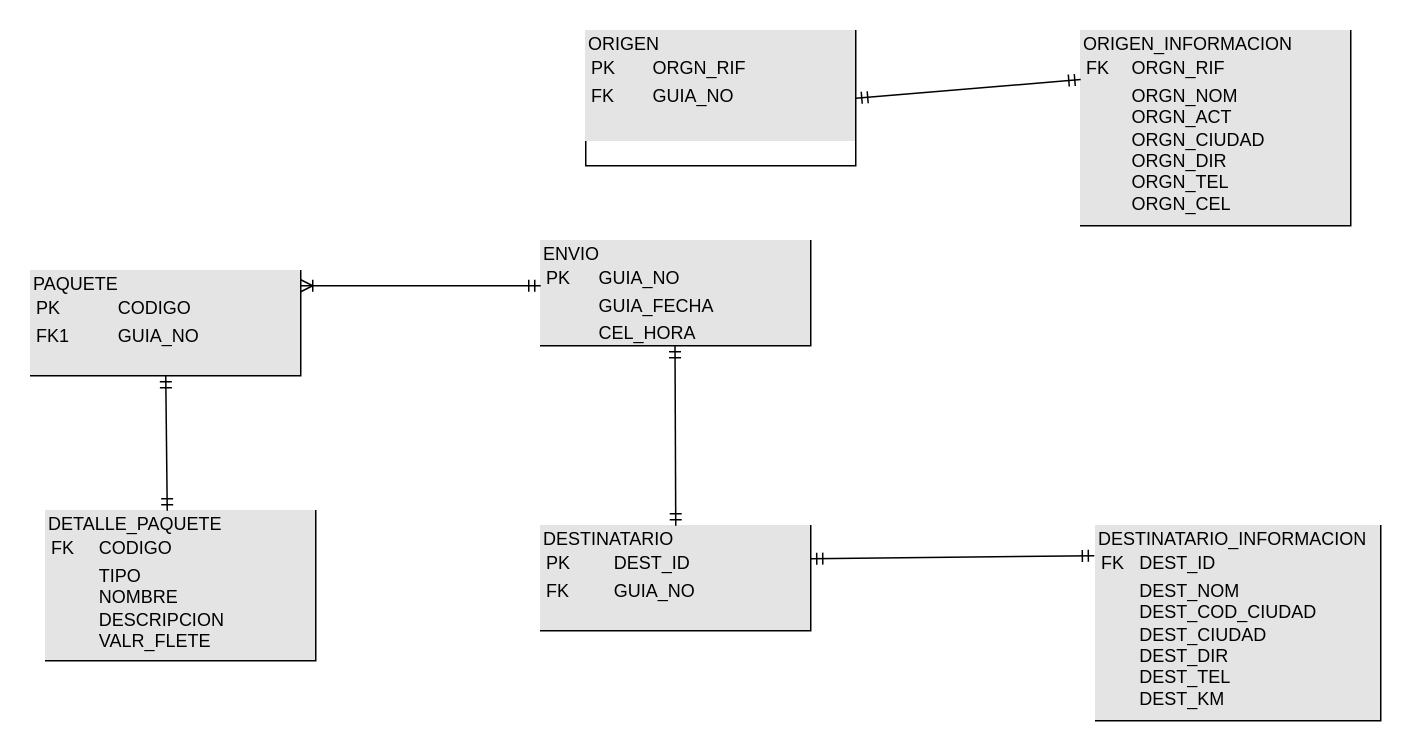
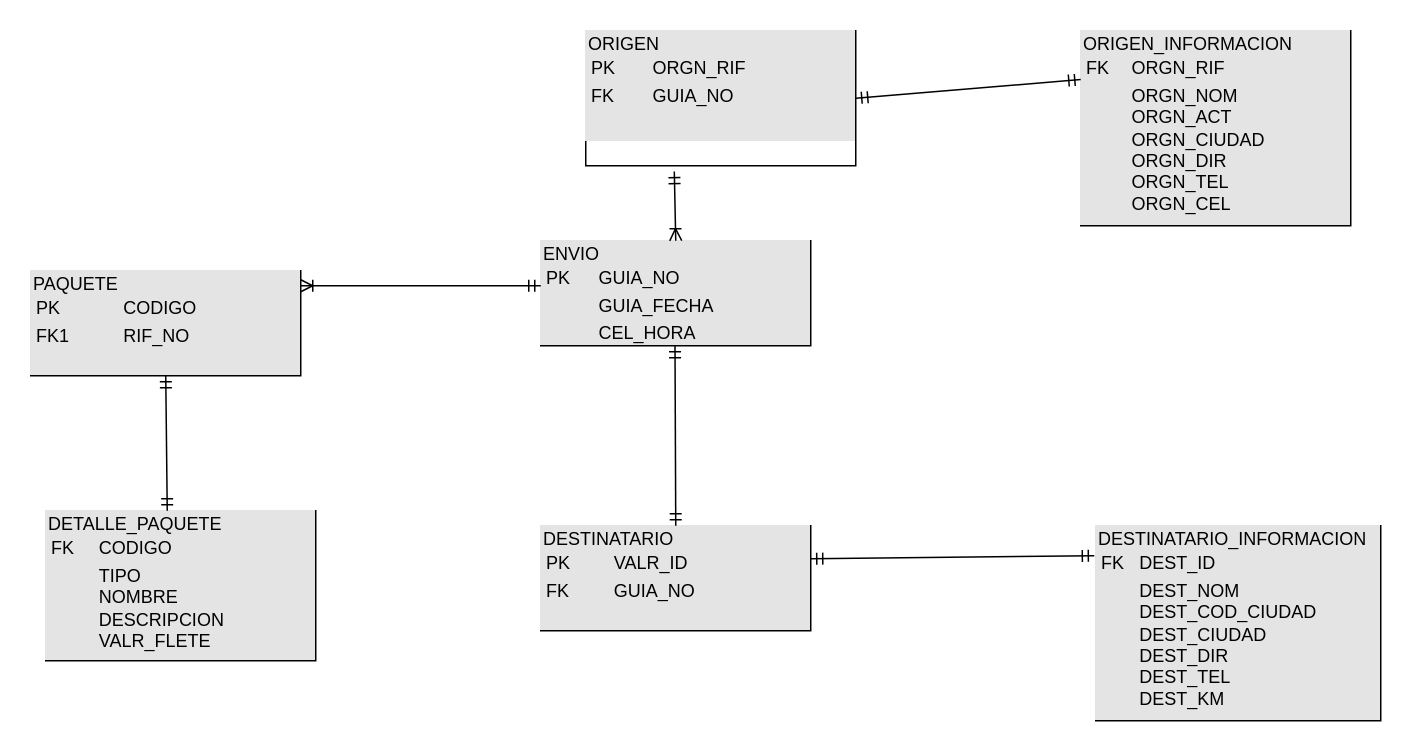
  <mxCell id="0" />
  <mxCell id="1" parent="0" />
  <mxCell id="2" value="&lt;div style=&quot;box-sizing:border-box;width:100%;background:#e4e4e4;padding:2px;&quot;&gt;ENVIO&lt;br&gt;&lt;table style=&quot;background-color: initial; font-size: 1em; width: 100%;&quot; cellpadding=&quot;2&quot; cellspacing=&quot;0&quot;&gt;&lt;tbody&gt;&lt;tr&gt;&lt;td&gt;PK&lt;/td&gt;&lt;td&gt;GUIA_NO&lt;/td&gt;&lt;/tr&gt;&lt;tr&gt;&lt;td&gt;&lt;br&gt;&lt;/td&gt;&lt;td&gt;GUIA_FECHA&lt;/td&gt;&lt;/tr&gt;&lt;tr&gt;&lt;td&gt;&lt;/td&gt;&lt;td&gt;CEL_HORA&lt;/td&gt;&lt;/tr&gt;&lt;/tbody&gt;&lt;/table&gt;&lt;/div&gt;" style="verticalAlign=top;align=left;overflow=fill;html=1;whiteSpace=wrap;" vertex="1" parent="1"><mxGeometry x="360" y="160" width="180" height="70" as="geometry" /></mxCell>
- <mxCell id="3" value="&lt;div style=&quot;box-sizing:border-box;width:100%;background:#e4e4e4;padding:2px;&quot;&gt;PAQUETE&lt;br&gt;&lt;table style=&quot;background-color: initial; font-size: 1em; width: 100%;&quot; cellpadding=&quot;2&quot; cellspacing=&quot;0&quot;&gt;&lt;tbody&gt;&lt;tr&gt;&lt;td&gt;PK&lt;/td&gt;&lt;td&gt;CODIGO&lt;/td&gt;&lt;/tr&gt;&lt;tr&gt;&lt;td&gt;FK1&lt;/td&gt;&lt;td&gt;GUIA_NO&lt;/td&gt;&lt;/tr&gt;&lt;tr&gt;&lt;td&gt;&lt;/td&gt;&lt;td&gt;&lt;br&gt;&lt;/td&gt;&lt;/tr&gt;&lt;/tbody&gt;&lt;/table&gt;&lt;/div&gt;" style="verticalAlign=top;align=left;overflow=fill;html=1;whiteSpace=wrap;" vertex="1" parent="1"><mxGeometry x="20" y="180" width="180" height="70" as="geometry" /></mxCell>
+ <mxCell id="3" value="&lt;div style=&quot;box-sizing:border-box;width:100%;background:#e4e4e4;padding:2px;&quot;&gt;PAQUETE&lt;br&gt;&lt;table style=&quot;background-color: initial; font-size: 1em; width: 100%;&quot; cellpadding=&quot;2&quot; cellspacing=&quot;0&quot;&gt;&lt;tbody&gt;&lt;tr&gt;&lt;td&gt;PK&lt;/td&gt;&lt;td&gt;CODIGO&lt;/td&gt;&lt;/tr&gt;&lt;tr&gt;&lt;td&gt;FK1&lt;/td&gt;&lt;td&gt;RIF_NO&lt;/td&gt;&lt;/tr&gt;&lt;tr&gt;&lt;td&gt;&lt;/td&gt;&lt;td&gt;&lt;br&gt;&lt;/td&gt;&lt;/tr&gt;&lt;/tbody&gt;&lt;/table&gt;&lt;/div&gt;" style="verticalAlign=top;align=left;overflow=fill;html=1;whiteSpace=wrap;" vertex="1" parent="1"><mxGeometry x="20" y="180" width="180" height="70" as="geometry" /></mxCell>
  <mxCell id="4" value="" style="fontSize=12;html=1;endArrow=ERoneToMany;startArrow=ERmandOne;rounded=0;exitX=0;exitY=0.429;exitDx=0;exitDy=0;exitPerimeter=0;" edge="1" parent="1" source="2"><mxGeometry width="100" height="100" relative="1" as="geometry"><mxPoint x="290" y="200" as="sourcePoint" /><mxPoint x="200" y="190" as="targetPoint" /></mxGeometry></mxCell>
  <mxCell id="5" value="&lt;div style=&quot;box-sizing:border-box;width:100%;background:#e4e4e4;padding:2px;&quot;&gt;DETALLE_PAQUETE&lt;br&gt;&lt;table style=&quot;background-color: initial; font-size: 1em; width: 100%;&quot; cellpadding=&quot;2&quot; cellspacing=&quot;0&quot;&gt;&lt;tbody&gt;&lt;tr&gt;&lt;td&gt;FK&lt;/td&gt;&lt;td&gt;CODIGO&lt;/td&gt;&lt;/tr&gt;&lt;tr&gt;&lt;td&gt;&lt;br&gt;&lt;/td&gt;&lt;td&gt;TIPO&lt;br&gt;NOMBRE&lt;br&gt;DESCRIPCION&lt;br&gt;VALR_FLETE&lt;/td&gt;&lt;/tr&gt;&lt;tr&gt;&lt;td&gt;&lt;/td&gt;&lt;td&gt;&lt;br&gt;&lt;/td&gt;&lt;/tr&gt;&lt;/tbody&gt;&lt;/table&gt;&lt;/div&gt;" style="verticalAlign=top;align=left;overflow=fill;html=1;whiteSpace=wrap;" vertex="1" parent="1"><mxGeometry x="30" y="340" width="180" height="100" as="geometry" /></mxCell>
  <mxCell id="6" value="" style="fontSize=12;html=1;endArrow=ERmandOne;startArrow=ERmandOne;rounded=0;entryX=0.45;entryY=0;entryDx=0;entryDy=0;exitX=0.5;exitY=1;exitDx=0;exitDy=0;entryPerimeter=0;" edge="1" parent="1" source="3" target="5"><mxGeometry width="100" height="100" relative="1" as="geometry"><mxPoint x="290" y="200" as="sourcePoint" /><mxPoint x="390" y="100" as="targetPoint" /></mxGeometry></mxCell>
+ <mxCell id="7" value="" style="fontSize=12;html=1;endArrow=ERoneToMany;startArrow=ERmandOne;rounded=0;entryX=0.5;entryY=0;entryDx=0;entryDy=0;exitX=0.328;exitY=1.043;exitDx=0;exitDy=0;exitPerimeter=0;" edge="1" parent="1" source="8" target="2"><mxGeometry width="100" height="100" relative="1" as="geometry"><mxPoint x="320" y="300" as="sourcePoint" /><mxPoint x="420" y="200" as="targetPoint" /></mxGeometry></mxCell>
  <mxCell id="8" value="&lt;div style=&quot;box-sizing:border-box;width:100%;background:#e4e4e4;padding:2px;&quot;&gt;ORIGEN&lt;br&gt;&lt;table style=&quot;background-color: initial; font-size: 1em; width: 100%;&quot; cellpadding=&quot;2&quot; cellspacing=&quot;0&quot;&gt;&lt;tbody&gt;&lt;tr&gt;&lt;td&gt;PK&lt;/td&gt;&lt;td&gt;ORGN_RIF&lt;/td&gt;&lt;/tr&gt;&lt;tr&gt;&lt;td&gt;FK&lt;/td&gt;&lt;td&gt;GUIA_NO&lt;/td&gt;&lt;/tr&gt;&lt;tr&gt;&lt;td&gt;&lt;/td&gt;&lt;td&gt;&lt;br&gt;&lt;/td&gt;&lt;/tr&gt;&lt;/tbody&gt;&lt;/table&gt;&lt;/div&gt;" style="verticalAlign=top;align=left;overflow=fill;html=1;whiteSpace=wrap;" vertex="1" parent="1"><mxGeometry x="390" y="20" width="180" height="90" as="geometry" /></mxCell>
  <mxCell id="9" value="&lt;div style=&quot;box-sizing:border-box;width:100%;background:#e4e4e4;padding:2px;&quot;&gt;ORIGEN_INFORMACION&lt;br&gt;&lt;table style=&quot;background-color: initial; font-size: 1em; width: 100%;&quot; cellpadding=&quot;2&quot; cellspacing=&quot;0&quot;&gt;&lt;tbody&gt;&lt;tr&gt;&lt;td&gt;FK&lt;/td&gt;&lt;td&gt;ORGN_RIF&lt;/td&gt;&lt;/tr&gt;&lt;tr&gt;&lt;td&gt;&lt;br&gt;&lt;/td&gt;&lt;td&gt;ORGN_NOM&lt;br&gt;ORGN_ACT&lt;br&gt;ORGN_CIUDAD&lt;br&gt;ORGN_DIR&lt;br&gt;ORGN_TEL&lt;br&gt;ORGN_CEL&lt;br&gt;&lt;br&gt;&lt;/td&gt;&lt;/tr&gt;&lt;tr&gt;&lt;td&gt;&lt;/td&gt;&lt;td&gt;&lt;br&gt;&lt;/td&gt;&lt;/tr&gt;&lt;/tbody&gt;&lt;/table&gt;&lt;/div&gt;" style="verticalAlign=top;align=left;overflow=fill;html=1;whiteSpace=wrap;" vertex="1" parent="1"><mxGeometry x="720" y="20" width="180" height="130" as="geometry" /></mxCell>
  <mxCell id="10" value="" style="fontSize=12;html=1;endArrow=ERmandOne;startArrow=ERmandOne;rounded=0;entryX=1;entryY=0.5;entryDx=0;entryDy=0;exitX=0;exitY=0.25;exitDx=0;exitDy=0;" edge="1" parent="1" source="9" target="8"><mxGeometry width="100" height="100" relative="1" as="geometry"><mxPoint x="650" y="50" as="sourcePoint" /><mxPoint x="651" y="140" as="targetPoint" /></mxGeometry></mxCell>
- <mxCell id="11" value="&lt;div style=&quot;box-sizing:border-box;width:100%;background:#e4e4e4;padding:2px;&quot;&gt;DESTINATARIO&lt;br&gt;&lt;table style=&quot;background-color: initial; font-size: 1em; width: 100%;&quot; cellpadding=&quot;2&quot; cellspacing=&quot;0&quot;&gt;&lt;tbody&gt;&lt;tr&gt;&lt;td&gt;PK&lt;/td&gt;&lt;td&gt;DEST_ID&lt;/td&gt;&lt;/tr&gt;&lt;tr&gt;&lt;td&gt;FK&lt;/td&gt;&lt;td&gt;GUIA_NO&lt;/td&gt;&lt;/tr&gt;&lt;tr&gt;&lt;td&gt;&lt;/td&gt;&lt;td&gt;&lt;br&gt;&lt;/td&gt;&lt;/tr&gt;&lt;/tbody&gt;&lt;/table&gt;&lt;/div&gt;" style="verticalAlign=top;align=left;overflow=fill;html=1;whiteSpace=wrap;" vertex="1" parent="1"><mxGeometry x="360" y="350" width="180" height="70" as="geometry" /></mxCell>
+ <mxCell id="11" value="&lt;div style=&quot;box-sizing:border-box;width:100%;background:#e4e4e4;padding:2px;&quot;&gt;DESTINATARIO&lt;br&gt;&lt;table style=&quot;background-color: initial; font-size: 1em; width: 100%;&quot; cellpadding=&quot;2&quot; cellspacing=&quot;0&quot;&gt;&lt;tbody&gt;&lt;tr&gt;&lt;td&gt;PK&lt;/td&gt;&lt;td&gt;VALR_ID&lt;/td&gt;&lt;/tr&gt;&lt;tr&gt;&lt;td&gt;FK&lt;/td&gt;&lt;td&gt;GUIA_NO&lt;/td&gt;&lt;/tr&gt;&lt;tr&gt;&lt;td&gt;&lt;/td&gt;&lt;td&gt;&lt;br&gt;&lt;/td&gt;&lt;/tr&gt;&lt;/tbody&gt;&lt;/table&gt;&lt;/div&gt;" style="verticalAlign=top;align=left;overflow=fill;html=1;whiteSpace=wrap;" vertex="1" parent="1"><mxGeometry x="360" y="350" width="180" height="70" as="geometry" /></mxCell>
  <mxCell id="12" value="" style="fontSize=12;html=1;endArrow=ERmandOne;startArrow=ERmandOne;rounded=0;entryX=0.5;entryY=0;entryDx=0;entryDy=0;exitX=0.5;exitY=1;exitDx=0;exitDy=0;" edge="1" parent="1" target="11"><mxGeometry width="100" height="100" relative="1" as="geometry"><mxPoint x="449.5" y="230" as="sourcePoint" /><mxPoint x="450.5" y="320" as="targetPoint" /></mxGeometry></mxCell>
  <mxCell id="13" value="&lt;div style=&quot;box-sizing:border-box;width:100%;background:#e4e4e4;padding:2px;&quot;&gt;DESTINATARIO_INFORMACION&lt;br&gt;&lt;table style=&quot;background-color: initial; font-size: 1em; width: 100%;&quot; cellpadding=&quot;2&quot; cellspacing=&quot;0&quot;&gt;&lt;tbody&gt;&lt;tr&gt;&lt;td&gt;FK&lt;/td&gt;&lt;td&gt;DEST_ID&lt;/td&gt;&lt;/tr&gt;&lt;tr&gt;&lt;td&gt;&lt;br&gt;&lt;/td&gt;&lt;td&gt;DEST_NOM&lt;br&gt;DEST_COD_CIUDAD&lt;br&gt;DEST_CIUDAD&lt;br&gt;DEST_DIR&lt;br&gt;DEST_TEL&lt;br&gt;DEST_KM&lt;br&gt;&lt;br&gt;&lt;/td&gt;&lt;/tr&gt;&lt;tr&gt;&lt;td&gt;&lt;/td&gt;&lt;td&gt;&lt;br&gt;&lt;/td&gt;&lt;/tr&gt;&lt;/tbody&gt;&lt;/table&gt;&lt;/div&gt;" style="verticalAlign=top;align=left;overflow=fill;html=1;whiteSpace=wrap;" vertex="1" parent="1"><mxGeometry x="730" y="350" width="190" height="130" as="geometry" /></mxCell>
  <mxCell id="14" value="" style="fontSize=12;html=1;endArrow=ERmandOne;startArrow=ERmandOne;rounded=0;entryX=1;entryY=0.5;entryDx=0;entryDy=0;exitX=-0.005;exitY=0.154;exitDx=0;exitDy=0;exitPerimeter=0;" edge="1" parent="1" source="13"><mxGeometry width="100" height="100" relative="1" as="geometry"><mxPoint x="690" y="370" as="sourcePoint" /><mxPoint x="540" y="372" as="targetPoint" /></mxGeometry></mxCell>
